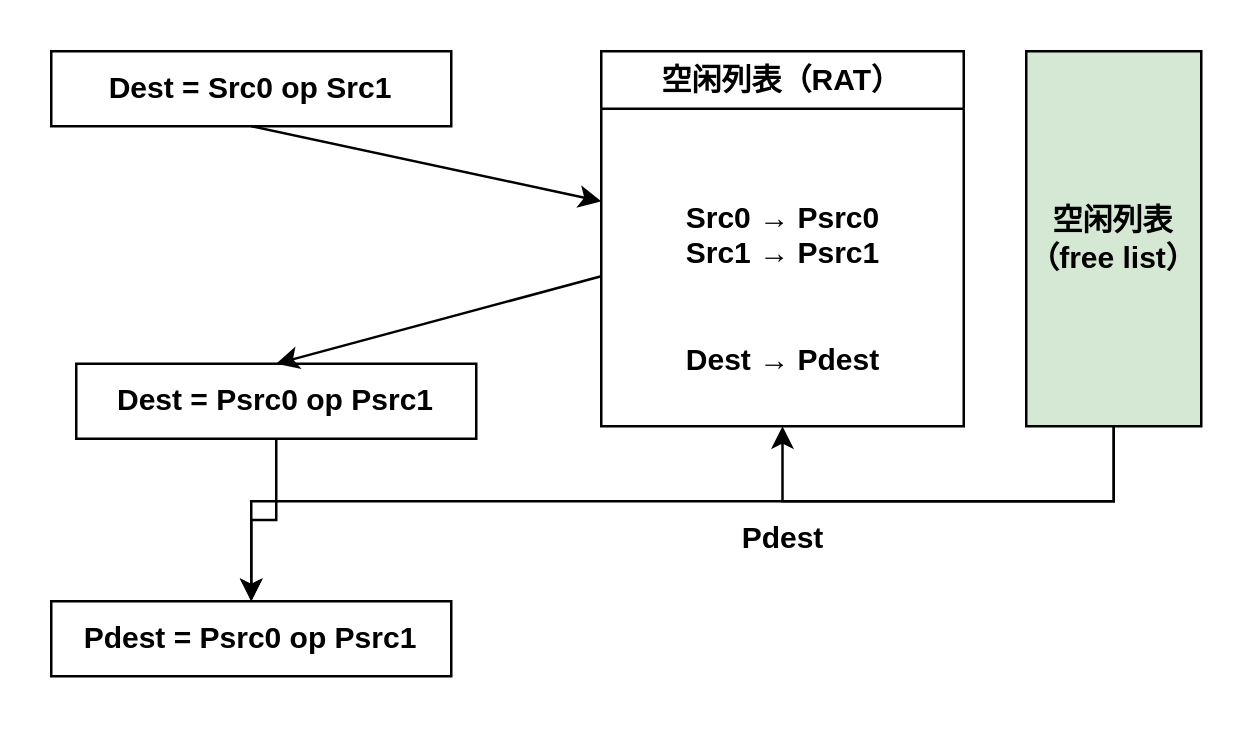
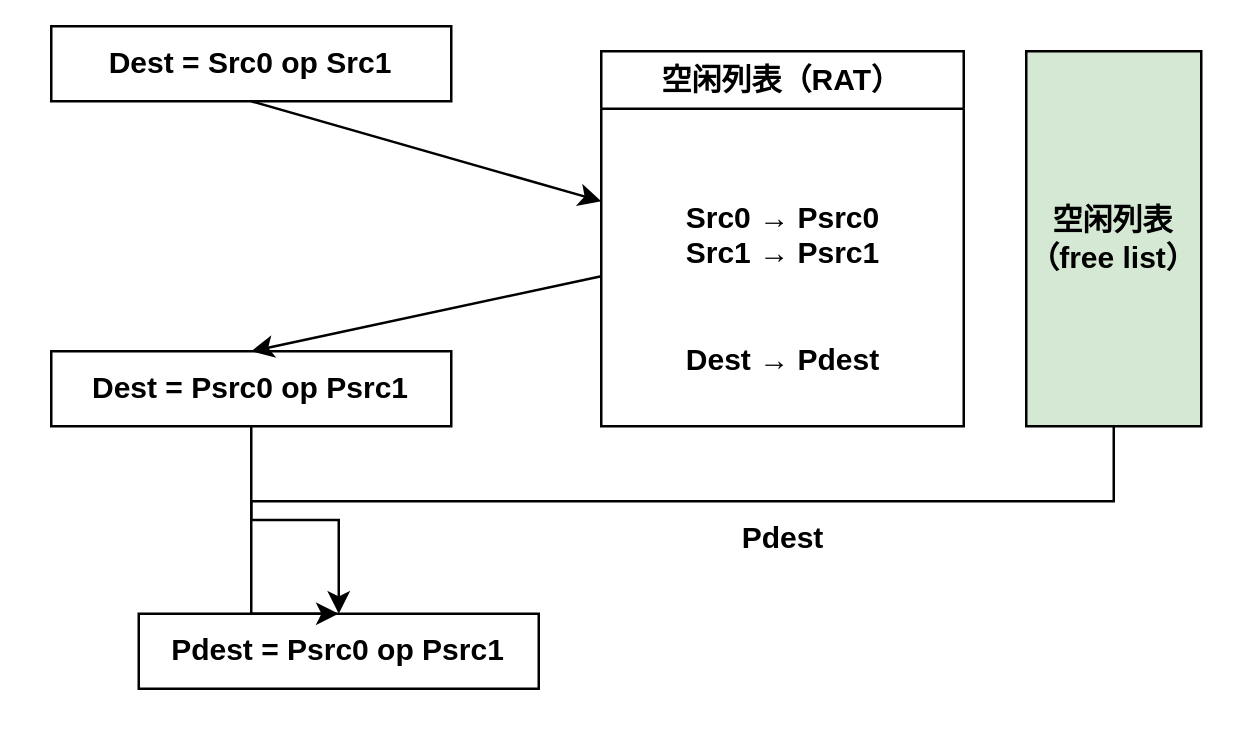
  <mxCell id="0" />
  <mxCell id="1" parent="0" />
  <mxCell id="2" style="rounded=0;orthogonalLoop=1;jettySize=auto;html=1;entryX=0.5;entryY=0;entryDx=0;entryDy=0;" edge="1" parent="1" target="8"><mxGeometry relative="1" as="geometry"><mxPoint x="240" y="110" as="sourcePoint" /></mxGeometry></mxCell>
  <mxCell id="3" value="空闲列表（RAT）" style="swimlane;whiteSpace=wrap;html=1;startSize=23;" vertex="1" parent="1"><mxGeometry x="240" y="20" width="145" height="150" as="geometry"><mxRectangle x="420" y="390" width="160" height="30" as="alternateBounds" /></mxGeometry></mxCell>
  <mxCell id="4" value="Src0 → Psrc0&lt;div&gt;Src1 → Psrc1&lt;/div&gt;&lt;div&gt;&lt;br&gt;&lt;/div&gt;&lt;div&gt;&lt;br&gt;&lt;/div&gt;&lt;div&gt;Dest → Pdest&lt;/div&gt;" style="text;html=1;align=center;verticalAlign=middle;whiteSpace=wrap;rounded=0;fontStyle=1" vertex="1" parent="3"><mxGeometry x="-7.5" y="80" width="160" height="30" as="geometry" /></mxCell>
  <mxCell id="5" style="rounded=0;orthogonalLoop=1;jettySize=auto;html=1;exitX=0.5;exitY=1;exitDx=0;exitDy=0;" edge="1" parent="1" source="6"><mxGeometry relative="1" as="geometry"><mxPoint x="240" y="80" as="targetPoint" /></mxGeometry></mxCell>
- <mxCell id="6" value="Dest = Src0 op Src1" style="text;html=1;align=center;verticalAlign=middle;whiteSpace=wrap;rounded=0;fontStyle=1;strokeColor=default;" vertex="1" parent="1"><mxGeometry x="20" y="20" width="160" height="30" as="geometry" /></mxCell>
+ <mxCell id="6" value="Dest = Src0 op Src1" style="text;html=1;align=center;verticalAlign=middle;whiteSpace=wrap;rounded=0;fontStyle=1;strokeColor=default;" vertex="1" parent="1"><mxGeometry x="20" y="10" width="160" height="30" as="geometry" /></mxCell>
  <mxCell id="7" style="edgeStyle=orthogonalEdgeStyle;rounded=0;orthogonalLoop=1;jettySize=auto;html=1;exitX=0.5;exitY=1;exitDx=0;exitDy=0;entryX=0.5;entryY=0;entryDx=0;entryDy=0;" edge="1" parent="1" source="8" target="12"><mxGeometry relative="1" as="geometry" /></mxCell>
- <mxCell id="8" value="Dest = Psrc0 op Psrc1" style="text;html=1;align=center;verticalAlign=middle;whiteSpace=wrap;rounded=0;fontStyle=1;strokeColor=default;" vertex="1" parent="1"><mxGeometry x="30" y="145" width="160" height="30" as="geometry" /></mxCell>
+ <mxCell id="8" value="Dest = Psrc0 op Psrc1" style="text;html=1;align=center;verticalAlign=middle;whiteSpace=wrap;rounded=0;fontStyle=1;strokeColor=default;" vertex="1" parent="1"><mxGeometry x="20" y="140" width="160" height="30" as="geometry" /></mxCell>
  <mxCell id="9" style="edgeStyle=orthogonalEdgeStyle;rounded=0;orthogonalLoop=1;jettySize=auto;html=1;exitX=0.5;exitY=1;exitDx=0;exitDy=0;entryX=0.5;entryY=0;entryDx=0;entryDy=0;" edge="1" parent="1" source="11" target="12"><mxGeometry relative="1" as="geometry"><mxPoint x="350" y="240" as="targetPoint" /><Array as="points"><mxPoint x="445" y="200" /><mxPoint x="100" y="200" /></Array></mxGeometry></mxCell>
- <mxCell id="10" style="edgeStyle=orthogonalEdgeStyle;rounded=0;orthogonalLoop=1;jettySize=auto;html=1;exitX=0.5;exitY=1;exitDx=0;exitDy=0;entryX=0.5;entryY=1;entryDx=0;entryDy=0;" edge="1" parent="1" source="11" target="3"><mxGeometry relative="1" as="geometry"><Array as="points"><mxPoint x="445" y="200" /><mxPoint x="313" y="200" /></Array></mxGeometry></mxCell>
  <mxCell id="11" value="空闲列表&lt;div&gt;（free list）&lt;/div&gt;" style="rounded=0;whiteSpace=wrap;html=1;fontStyle=1;fillColor=#d5e8d4;" vertex="1" parent="1"><mxGeometry x="410" y="20" width="70" height="150" as="geometry" /></mxCell>
- <mxCell id="12" value="Pdest = Psrc0 op Psrc1" style="text;html=1;align=center;verticalAlign=middle;whiteSpace=wrap;rounded=0;fontStyle=1;strokeColor=default;" vertex="1" parent="1"><mxGeometry x="20" y="240" width="160" height="30" as="geometry" /></mxCell>
+ <mxCell id="12" value="Pdest = Psrc0 op Psrc1" style="text;html=1;align=center;verticalAlign=middle;whiteSpace=wrap;rounded=0;fontStyle=1;strokeColor=default;" vertex="1" parent="1"><mxGeometry x="55" y="245" width="160" height="30" as="geometry" /></mxCell>
  <mxCell id="13" value="Pdest" style="text;html=1;align=center;verticalAlign=middle;whiteSpace=wrap;rounded=0;fontStyle=1" vertex="1" parent="1"><mxGeometry x="282.5" y="200" width="60" height="30" as="geometry" /></mxCell>
